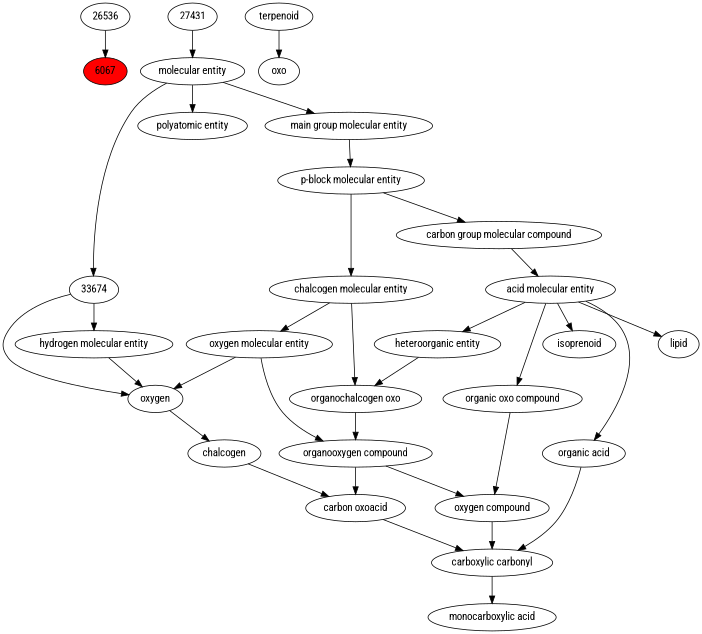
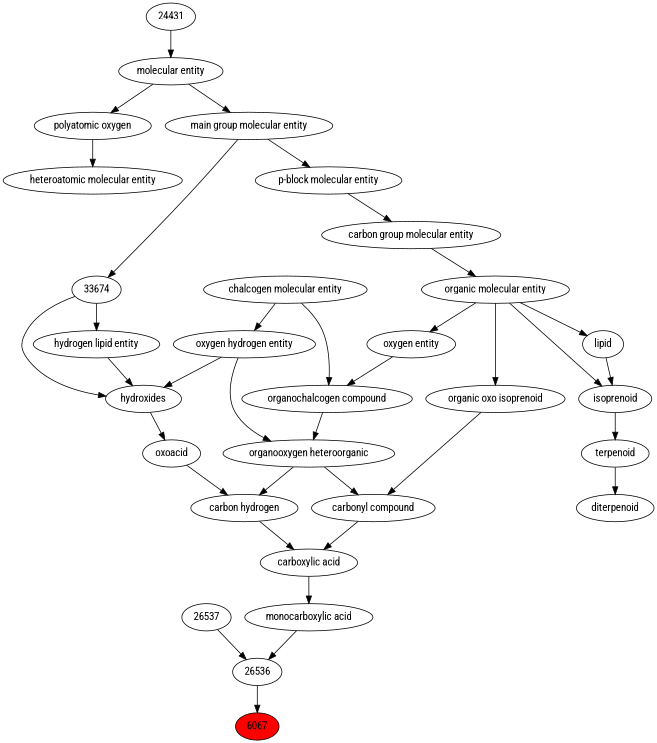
  digraph {
    fontname="Roboto Condensed"
    node [fontname="Roboto Condensed"]
    edge [fontname="Roboto Condensed"]
    n1 [fillcolor=red label=6067 style=filled]
    n2 [label=26536]
+   n3 [label=26537]
    n4 [label="monocarboxylic acid"]
-   n5 [label=oxo]
-   n6 [label="carboxylic carbonyl"]
+   n5 [label=diterpenoid]
+   n6 [label="carboxylic acid"]
    n7 [label=terpenoid]
-   n8 [label="oxygen compound"]
-   n9 [label="carbon oxoacid"]
-   n10 [label="organic acid"]
+   n8 [label="carbonyl compound"]
+   n9 [label="carbon hydrogen"]
    n11 [label=isoprenoid]
-   n12 [label="organic oxo compound"]
-   n13 [label="organooxygen compound"]
-   n14 [label=chalcogen]
-   n15 [label="acid molecular entity"]
+   n12 [label="organic oxo isoprenoid"]
+   n13 [label="organooxygen heteroorganic"]
+   n14 [label=oxoacid]
+   n15 [label="organic molecular entity"]
    n16 [label=lipid]
-   n17 [label="heteroorganic entity"]
-   n18 [label="organochalcogen oxo"]
-   n19 [label="oxygen molecular entity"]
-   n20 [label=oxygen]
-   n21 [label="carbon group molecular compound"]
+   n17 [label="oxygen entity"]
+   n18 [label="organochalcogen compound"]
+   n19 [label="oxygen hydrogen entity"]
+   n20 [label=hydroxides]
+   n21 [label="carbon group molecular entity"]
    n22 [label="chalcogen molecular entity"]
-   n23 [label="hydrogen molecular entity"]
+   n23 [label="hydrogen lipid entity"]
+   n24 [label="heteroatomic molecular entity"]
    n25 [label="p-block molecular entity"]
    n26 [label=33674]
-   n27 [label="polyatomic entity"]
+   n27 [label="polyatomic oxygen"]
    n28 [label="main group molecular entity"]
    n29 [label="molecular entity"]
-   n30 [label=27431]
+   n30 [label=24431]
    n2 -> n1
+   n3 -> n2
+   n4 -> n2
    n6 -> n4
    n7 -> n5
    n8 -> n6
    n9 -> n6
-   n10 -> n6
+   n11 -> n7
    n12 -> n8
    n13 -> n8
    n13 -> n9
    n14 -> n9
-   n15 -> n10
    n15 -> n11
    n15 -> n12
    n15 -> n16
    n15 -> n17
+   n16 -> n11
    n17 -> n18
    n18 -> n13
    n19 -> n13
    n19 -> n20
    n20 -> n14
    n21 -> n15
    n22 -> n18
    n22 -> n19
    n23 -> n20
    n25 -> n21
-   n25 -> n22
    n26 -> n20
    n26 -> n23
+   n27 -> n24
    n28 -> n25
-   n29 -> n26
+   n28 -> n26
    n29 -> n27
    n29 -> n28
    n30 -> n29
  }
